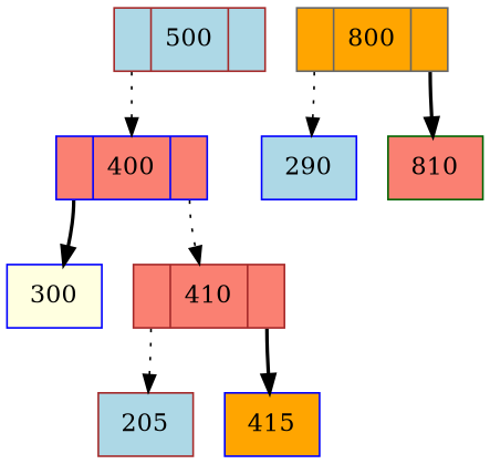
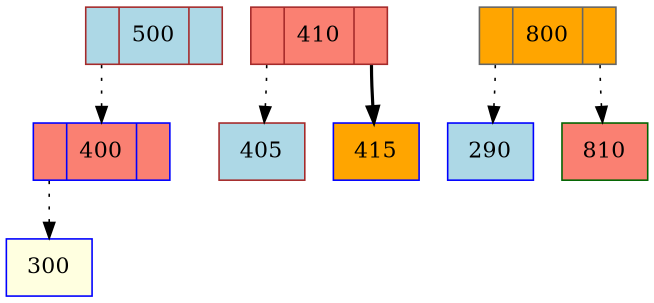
  digraph {
    rankdir=TB
    node [color=blue fillcolor=lightblue shape=record style=filled]
    edge [style=dotted tailport=C0]
    n1 [color=brown label="<C0>|500|<C1>"]
    n2 [fillcolor=salmon label="<C0>|400|<C1>"]
    n3 [fillcolor=lightyellow label=300]
    n4 [color=brown fillcolor=salmon label="<C0>|410|<C1>"]
    n5 [color=gray40 fillcolor=orange label="<C0>|800|<C1>"]
    n6 [label=290]
    n7 [color=darkgreen fillcolor=salmon label=810]
-   n8 [color=brown label=205]
+   n8 [color=brown label=405]
    n9 [fillcolor=orange label=415]
    n1 -> n2
-   n2 -> n3 [style=bold]
-   n2 -> n4 [tailport=C1]
+   n2 -> n3
    n4 -> n8
    n4 -> n9 [style=bold tailport=C1]
    n5 -> n6
-   n5 -> n7 [style=bold tailport=C1]
+   n5 -> n7 [tailport=C1]
  }
